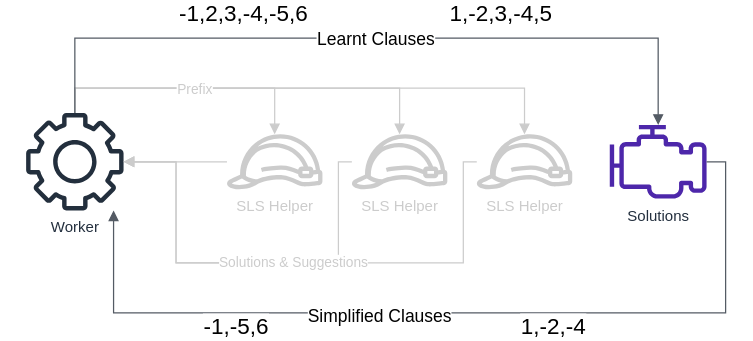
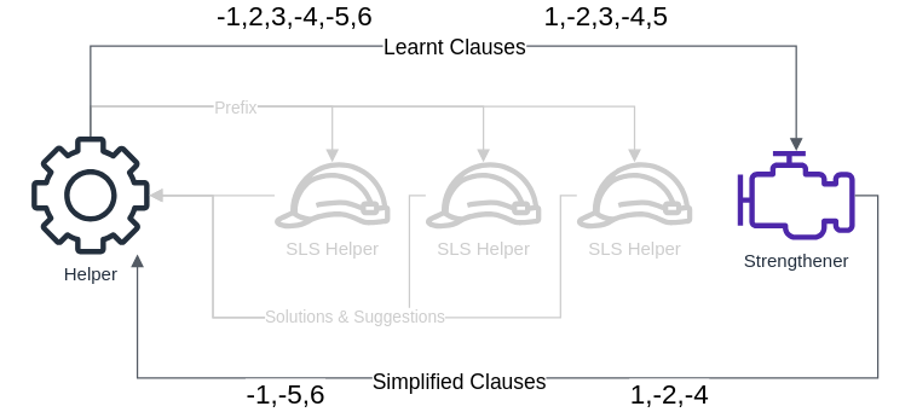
  <mxCell id="0" />
  <mxCell id="1" parent="0" />
  <mxCell id="2" value="&lt;font color=&quot;#cccccc&quot;&gt;SLS Helper&lt;/font&gt;" style="outlineConnect=0;fontColor=#232F3E;gradientColor=none;fillColor=#CCCCCC;strokeColor=none;dashed=0;verticalLabelPosition=bottom;verticalAlign=top;align=center;html=1;fontSize=12;fontStyle=0;aspect=fixed;pointerEvents=1;shape=mxgraph.aws4.role;labelBackgroundColor=#ffffff;" parent="1" vertex="1"><mxGeometry x="180" y="97" width="78" height="44" as="geometry" /></mxCell>
- <mxCell id="3" value="Worker" style="sketch=0;outlineConnect=0;fontColor=#232F3E;gradientColor=none;fillColor=#232F3D;strokeColor=none;dashed=0;verticalLabelPosition=bottom;verticalAlign=top;align=center;html=1;fontSize=12;fontStyle=0;aspect=fixed;pointerEvents=1;shape=mxgraph.aws4.gear;" parent="1" vertex="1"><mxGeometry x="20" y="80" width="78" height="78" as="geometry" /></mxCell>
+ <mxCell id="3" value="Helper" style="sketch=0;outlineConnect=0;fontColor=#232F3E;gradientColor=none;fillColor=#232F3D;strokeColor=none;dashed=0;verticalLabelPosition=bottom;verticalAlign=top;align=center;html=1;fontSize=12;fontStyle=0;aspect=fixed;pointerEvents=1;shape=mxgraph.aws4.gear;" parent="1" vertex="1"><mxGeometry x="20" y="80" width="78" height="78" as="geometry" /></mxCell>
  <mxCell id="4" value="&lt;font color=&quot;#cccccc&quot;&gt;SLS Helper&lt;/font&gt;" style="outlineConnect=0;fontColor=#232F3E;gradientColor=none;fillColor=#CCCCCC;strokeColor=none;dashed=0;verticalLabelPosition=bottom;verticalAlign=top;align=center;html=1;fontSize=12;fontStyle=0;aspect=fixed;pointerEvents=1;shape=mxgraph.aws4.role;labelBackgroundColor=#ffffff;" parent="1" vertex="1"><mxGeometry x="280" y="97" width="78" height="44" as="geometry" /></mxCell>
  <mxCell id="5" value="&lt;font color=&quot;#cccccc&quot;&gt;SLS Helper&lt;/font&gt;" style="outlineConnect=0;fontColor=#232F3E;gradientColor=none;fillColor=#CCCCCC;strokeColor=none;dashed=0;verticalLabelPosition=bottom;verticalAlign=top;align=center;html=1;fontSize=12;fontStyle=0;aspect=fixed;pointerEvents=1;shape=mxgraph.aws4.role;labelBackgroundColor=#ffffff;" parent="1" vertex="1"><mxGeometry x="380" y="97" width="78" height="44" as="geometry" /></mxCell>
  <mxCell id="6" value="" style="edgeStyle=orthogonalEdgeStyle;html=1;endArrow=none;elbow=vertical;startArrow=block;startFill=1;strokeColor=#CCCCCC;rounded=0;" parent="1" source="2" target="3" edge="1"><mxGeometry width="100" relative="1" as="geometry"><mxPoint x="10" y="240" as="sourcePoint" /><mxPoint x="110" y="240" as="targetPoint" /><Array as="points"><mxPoint x="219" y="60" /><mxPoint x="59" y="60" /></Array></mxGeometry></mxCell>
  <mxCell id="7" value="" style="edgeStyle=orthogonalEdgeStyle;html=1;endArrow=block;elbow=vertical;startArrow=none;endFill=1;strokeColor=#CCCCCC;rounded=0;" parent="1" source="3" target="4" edge="1"><mxGeometry width="100" relative="1" as="geometry"><mxPoint x="10" y="240" as="sourcePoint" /><mxPoint x="110" y="240" as="targetPoint" /><Array as="points"><mxPoint x="59" y="60" /><mxPoint x="319" y="60" /></Array></mxGeometry></mxCell>
  <mxCell id="8" value="" style="edgeStyle=orthogonalEdgeStyle;html=1;endArrow=block;elbow=vertical;startArrow=none;endFill=1;strokeColor=#CCCCCC;rounded=0;" parent="1" source="3" target="5" edge="1"><mxGeometry width="100" relative="1" as="geometry"><mxPoint x="10" y="240" as="sourcePoint" /><mxPoint x="110" y="240" as="targetPoint" /><Array as="points"><mxPoint x="59" y="60" /><mxPoint x="419" y="60" /></Array></mxGeometry></mxCell>
  <mxCell id="9" value="Prefix" style="edgeLabel;html=1;align=center;verticalAlign=middle;resizable=0;points=[];fontColor=#CCCCCC;" parent="8" vertex="1" connectable="0"><mxGeometry x="-0.444" relative="1" as="geometry"><mxPoint as="offset" /></mxGeometry></mxCell>
  <mxCell id="10" value="" style="edgeStyle=orthogonalEdgeStyle;html=1;endArrow=none;elbow=vertical;startArrow=block;startFill=1;strokeColor=#CCCCCC;rounded=0;" parent="1" source="3" target="2" edge="1"><mxGeometry width="100" relative="1" as="geometry"><mxPoint x="10" y="240" as="sourcePoint" /><mxPoint x="110" y="240" as="targetPoint" /></mxGeometry></mxCell>
  <mxCell id="11" value="" style="edgeStyle=orthogonalEdgeStyle;html=1;endArrow=block;elbow=vertical;startArrow=none;endFill=1;strokeColor=#CCCCCC;rounded=0;" parent="1" source="4" target="3" edge="1"><mxGeometry width="100" relative="1" as="geometry"><mxPoint x="10" y="240" as="sourcePoint" /><mxPoint x="110" y="240" as="targetPoint" /><Array as="points"><mxPoint x="270" y="119" /><mxPoint x="270" y="200" /><mxPoint x="140" y="200" /><mxPoint x="140" y="119" /></Array></mxGeometry></mxCell>
  <mxCell id="12" value="" style="edgeStyle=orthogonalEdgeStyle;html=1;endArrow=block;elbow=vertical;startArrow=none;endFill=1;strokeColor=#CCCCCC;rounded=0;" parent="1" source="5" target="3" edge="1"><mxGeometry width="100" relative="1" as="geometry"><mxPoint x="10" y="240" as="sourcePoint" /><mxPoint x="110" y="240" as="targetPoint" /><Array as="points"><mxPoint x="370" y="119" /><mxPoint x="370" y="200" /><mxPoint x="140" y="200" /><mxPoint x="140" y="119" /></Array></mxGeometry></mxCell>
  <mxCell id="13" value="Solutions &amp;amp; Suggestions" style="edgeLabel;html=1;align=center;verticalAlign=middle;resizable=0;points=[];fontColor=#CCCCCC;" parent="12" vertex="1" connectable="0"><mxGeometry x="0.024" y="-1" relative="1" as="geometry"><mxPoint as="offset" /></mxGeometry></mxCell>
- <mxCell id="14" value="Solutions" style="sketch=0;outlineConnect=0;fontColor=#232F3E;gradientColor=none;fillColor=#4D27AA;strokeColor=none;dashed=0;verticalLabelPosition=bottom;verticalAlign=top;align=center;html=1;fontSize=12;fontStyle=0;aspect=fixed;pointerEvents=1;shape=mxgraph.aws4.emr_engine;" parent="1" vertex="1"><mxGeometry x="487" y="89.5" width="78" height="59" as="geometry" /></mxCell>
+ <mxCell id="14" value="Strengthener" style="sketch=0;outlineConnect=0;fontColor=#232F3E;gradientColor=none;fillColor=#4D27AA;strokeColor=none;dashed=0;verticalLabelPosition=bottom;verticalAlign=top;align=center;html=1;fontSize=12;fontStyle=0;aspect=fixed;pointerEvents=1;shape=mxgraph.aws4.emr_engine;" parent="1" vertex="1"><mxGeometry x="487" y="89.5" width="78" height="59" as="geometry" /></mxCell>
  <mxCell id="15" value="" style="edgeStyle=orthogonalEdgeStyle;html=1;endArrow=block;elbow=vertical;startArrow=none;endFill=1;strokeColor=#545B64;rounded=0;" parent="1" source="3" target="14" edge="1"><mxGeometry width="100" relative="1" as="geometry"><mxPoint x="10" y="240" as="sourcePoint" /><mxPoint x="110" y="240" as="targetPoint" /><Array as="points"><mxPoint x="59" y="20" /><mxPoint x="526" y="20" /></Array></mxGeometry></mxCell>
  <mxCell id="16" value="Learnt Clauses" style="edgeLabel;html=1;align=center;verticalAlign=middle;resizable=0;points=[];fontSize=14;" parent="15" vertex="1" connectable="0"><mxGeometry x="0.157" relative="1" as="geometry"><mxPoint x="-44" as="offset" /></mxGeometry></mxCell>
  <mxCell id="17" value="1,-2,3,-4,5" style="edgeLabel;html=1;align=center;verticalAlign=middle;resizable=0;points=[];fontSize=18;" vertex="1" connectable="0" parent="15"><mxGeometry x="0.519" y="1" relative="1" as="geometry"><mxPoint x="-52" y="-19" as="offset" /></mxGeometry></mxCell>
  <mxCell id="18" value="-1,2,3,-4,-5,6" style="edgeLabel;html=1;align=center;verticalAlign=middle;resizable=0;points=[];fontSize=18;" vertex="1" connectable="0" parent="15"><mxGeometry x="-0.346" y="-1" relative="1" as="geometry"><mxPoint y="-21" as="offset" /></mxGeometry></mxCell>
  <mxCell id="19" value="" style="edgeStyle=orthogonalEdgeStyle;html=1;endArrow=block;elbow=vertical;startArrow=none;endFill=1;strokeColor=#545B64;rounded=0;" parent="1" source="14" target="3" edge="1"><mxGeometry width="100" relative="1" as="geometry"><mxPoint x="10" y="240" as="sourcePoint" /><mxPoint x="110" y="240" as="targetPoint" /><Array as="points"><mxPoint x="580" y="119" /><mxPoint x="580" y="240" /><mxPoint x="90" y="240" /></Array></mxGeometry></mxCell>
  <mxCell id="20" value="Simplified Clauses" style="edgeLabel;html=1;align=center;verticalAlign=middle;resizable=0;points=[];fontSize=14;" parent="19" vertex="1" connectable="0"><mxGeometry x="0.17" y="2" relative="1" as="geometry"><mxPoint as="offset" /></mxGeometry></mxCell>
  <mxCell id="21" value="1,-2,-4" style="edgeLabel;html=1;align=center;verticalAlign=middle;resizable=0;points=[];fontSize=18;" vertex="1" connectable="0" parent="19"><mxGeometry x="-0.223" y="4" relative="1" as="geometry"><mxPoint y="6" as="offset" /></mxGeometry></mxCell>
  <mxCell id="22" value="-1,-5,6" style="edgeLabel;html=1;align=center;verticalAlign=middle;resizable=0;points=[];fontSize=18;" vertex="1" connectable="0" parent="19"><mxGeometry x="0.494" y="-1" relative="1" as="geometry"><mxPoint y="11" as="offset" /></mxGeometry></mxCell>
